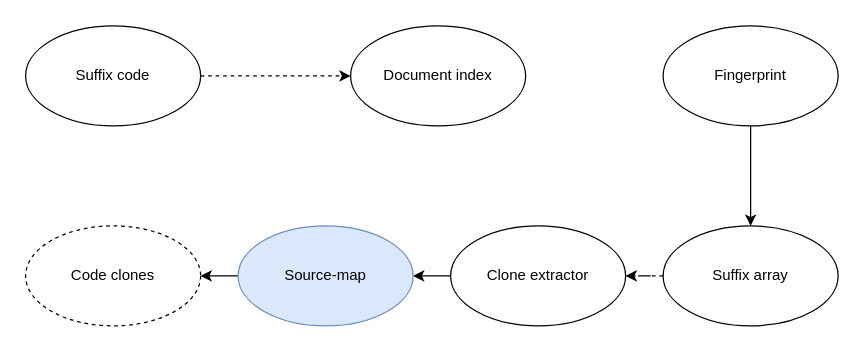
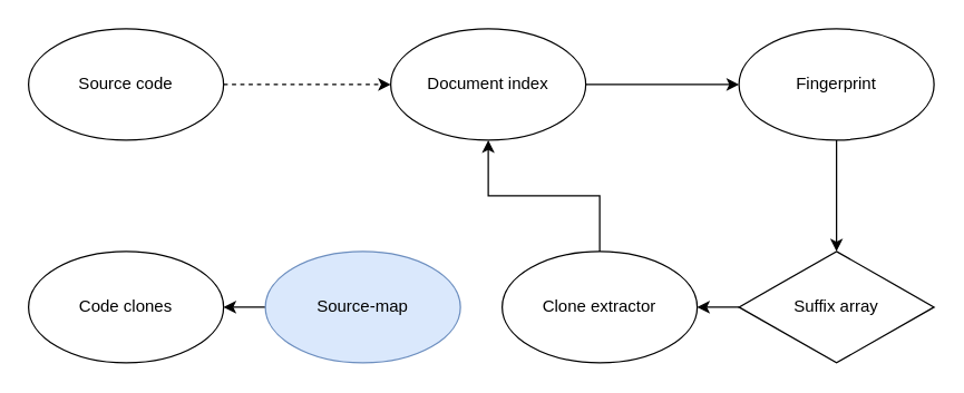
  <mxCell id="0" />
  <mxCell id="1" parent="0" />
  <mxCell id="2" value="" style="edgeStyle=orthogonalEdgeStyle;rounded=0;orthogonalLoop=1;jettySize=auto;html=1;dashed=1;" edge="1" parent="1" source="3" target="5"><mxGeometry relative="1" as="geometry" /></mxCell>
- <mxCell id="3" value="Suffix code" style="ellipse;whiteSpace=wrap;html=1;" vertex="1" parent="1"><mxGeometry x="20" y="20" width="140" height="80" as="geometry" /></mxCell>
+ <mxCell id="3" value="Source code" style="ellipse;whiteSpace=wrap;html=1;" vertex="1" parent="1"><mxGeometry x="20" y="20" width="140" height="80" as="geometry" /></mxCell>
+ <mxCell id="4" value="" style="edgeStyle=orthogonalEdgeStyle;rounded=0;orthogonalLoop=1;jettySize=auto;html=1;" edge="1" parent="1" source="5" target="7"><mxGeometry relative="1" as="geometry" /></mxCell>
  <mxCell id="5" value="Document index" style="ellipse;whiteSpace=wrap;html=1;" vertex="1" parent="1"><mxGeometry x="280" y="20" width="140" height="80" as="geometry" /></mxCell>
  <mxCell id="6" value="" style="edgeStyle=orthogonalEdgeStyle;rounded=0;orthogonalLoop=1;jettySize=auto;html=1;" edge="1" parent="1" source="7" target="9"><mxGeometry relative="1" as="geometry" /></mxCell>
  <mxCell id="7" value="Fingerprint" style="ellipse;whiteSpace=wrap;html=1;" vertex="1" parent="1"><mxGeometry x="530" y="20" width="140" height="80" as="geometry" /></mxCell>
- <mxCell id="8" value="" style="edgeStyle=orthogonalEdgeStyle;rounded=0;orthogonalLoop=1;jettySize=auto;html=1;dashed=1;" edge="1" parent="1" source="9" target="11"><mxGeometry relative="1" as="geometry" /></mxCell>
- <mxCell id="9" value="Suffix array" style="ellipse;whiteSpace=wrap;html=1;" vertex="1" parent="1"><mxGeometry x="530" y="180" width="140" height="80" as="geometry" /></mxCell>
- <mxCell id="10" value="" style="edgeStyle=orthogonalEdgeStyle;rounded=0;orthogonalLoop=1;jettySize=auto;html=1;" edge="1" parent="1" source="11" target="13"><mxGeometry relative="1" as="geometry" /></mxCell>
+ <mxCell id="8" value="" style="edgeStyle=orthogonalEdgeStyle;rounded=0;orthogonalLoop=1;jettySize=auto;html=1;" edge="1" parent="1" source="9" target="11"><mxGeometry relative="1" as="geometry" /></mxCell>
+ <mxCell id="9" value="Suffix array" style="rhombus;whiteSpace=wrap;html=1;" vertex="1" parent="1"><mxGeometry x="530" y="180" width="140" height="80" as="geometry" /></mxCell>
+ <mxCell id="10" value="" style="edgeStyle=orthogonalEdgeStyle;rounded=0;orthogonalLoop=1;jettySize=auto;html=1;" edge="1" parent="1" source="11" target="5"><mxGeometry relative="1" as="geometry" /></mxCell>
  <mxCell id="11" value="Clone extractor" style="ellipse;whiteSpace=wrap;html=1;" vertex="1" parent="1"><mxGeometry x="360" y="180" width="140" height="80" as="geometry" /></mxCell>
  <mxCell id="12" value="" style="edgeStyle=orthogonalEdgeStyle;rounded=0;orthogonalLoop=1;jettySize=auto;html=1;" edge="1" parent="1" source="13" target="14"><mxGeometry relative="1" as="geometry" /></mxCell>
  <mxCell id="13" value="Source-map" style="ellipse;whiteSpace=wrap;html=1;fillColor=#dae8fc;strokeColor=#6c8ebf;" vertex="1" parent="1"><mxGeometry x="190" y="180" width="140" height="80" as="geometry" /></mxCell>
- <mxCell id="14" value="Code clones" style="ellipse;whiteSpace=wrap;html=1;dashed=1;" vertex="1" parent="1"><mxGeometry x="20" y="180" width="140" height="80" as="geometry" /></mxCell>
+ <mxCell id="14" value="Code clones" style="ellipse;whiteSpace=wrap;html=1;" vertex="1" parent="1"><mxGeometry x="20" y="180" width="140" height="80" as="geometry" /></mxCell>
